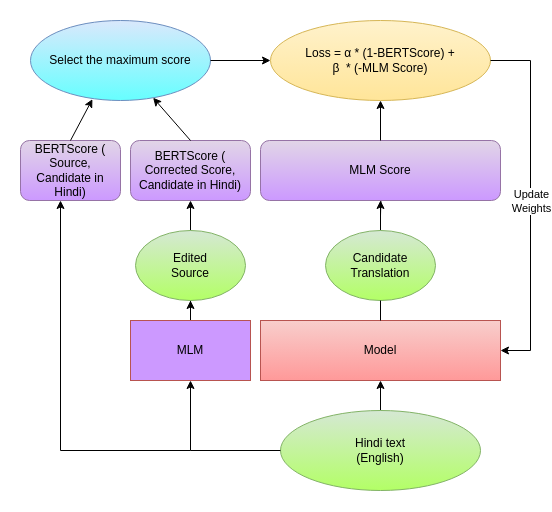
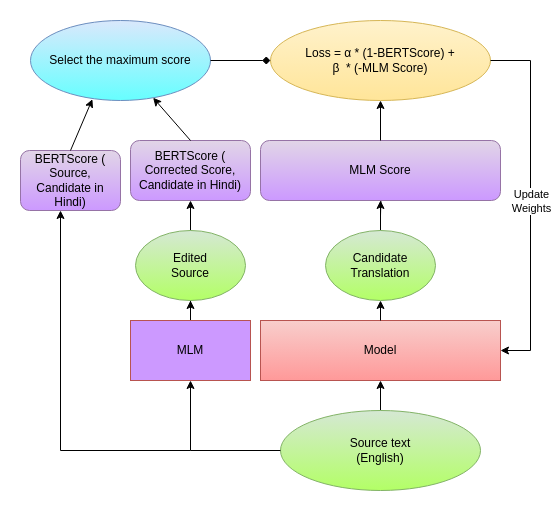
  <mxCell id="0" />
  <mxCell id="1" parent="0" />
  <mxCell id="2" value="Model" style="rounded=0;whiteSpace=wrap;html=1;fillColor=#f8cecc;strokeColor=#b85450;labelBorderColor=none;gradientColor=#FF9999;" parent="1" vertex="1"><mxGeometry x="260" y="320" width="240" height="60" as="geometry" /></mxCell>
  <mxCell id="3" value="" style="edgeStyle=orthogonalEdgeStyle;rounded=0;orthogonalLoop=1;jettySize=auto;html=1;labelBorderColor=none;" parent="1" source="4" target="2" edge="1"><mxGeometry relative="1" as="geometry" /></mxCell>
- <mxCell id="4" value="Hindi text&lt;br&gt;(English)" style="ellipse;whiteSpace=wrap;html=1;fillColor=#d5e8d4;strokeColor=#82b366;labelBorderColor=none;gradientColor=#B3FF66;" parent="1" vertex="1"><mxGeometry x="280" y="410" width="200" height="80" as="geometry" /></mxCell>
+ <mxCell id="4" value="Source text&lt;br&gt;(English)" style="ellipse;whiteSpace=wrap;html=1;fillColor=#d5e8d4;strokeColor=#82b366;labelBorderColor=none;gradientColor=#B3FF66;" parent="1" vertex="1"><mxGeometry x="280" y="410" width="200" height="80" as="geometry" /></mxCell>
  <mxCell id="5" value="" style="edgeStyle=orthogonalEdgeStyle;rounded=0;orthogonalLoop=1;jettySize=auto;html=1;labelBorderColor=none;" parent="1" target="9" edge="1"><mxGeometry relative="1" as="geometry"><mxPoint x="380" y="215" as="sourcePoint" /></mxGeometry></mxCell>
  <mxCell id="6" value="" style="endArrow=classic;html=1;rounded=0;exitX=0;exitY=0.5;exitDx=0;exitDy=0;entryX=0.5;entryY=1;entryDx=0;entryDy=0;labelBorderColor=none;" parent="1" source="4" target="8" edge="1"><mxGeometry width="50" height="50" relative="1" as="geometry"><mxPoint x="380" y="260" as="sourcePoint" /><mxPoint x="190" y="350" as="targetPoint" /><Array as="points"><mxPoint x="190" y="450" /></Array></mxGeometry></mxCell>
  <mxCell id="7" value="" style="edgeStyle=orthogonalEdgeStyle;rounded=0;orthogonalLoop=1;jettySize=auto;html=1;" edge="1" parent="1" source="8" target="24"><mxGeometry relative="1" as="geometry" /></mxCell>
  <mxCell id="8" value="MLM" style="rounded=0;whiteSpace=wrap;html=1;fillColor=#CC99FF;strokeColor=#b85450;labelBorderColor=none;gradientColor=#CC99FF;" parent="1" vertex="1"><mxGeometry x="130" y="320" width="120" height="60" as="geometry" /></mxCell>
  <mxCell id="9" value="MLM Score" style="rounded=1;whiteSpace=wrap;html=1;fillColor=#e1d5e7;strokeColor=#9673a6;labelBorderColor=none;gradientColor=#CC99FF;" parent="1" vertex="1"><mxGeometry x="260" y="140" width="240" height="60" as="geometry" /></mxCell>
  <mxCell id="10" value="BERTScore ( Corrected Score, Candidate in Hindi)" style="rounded=1;whiteSpace=wrap;html=1;fillColor=#e1d5e7;strokeColor=#9673a6;labelBorderColor=none;gradientColor=#CC99FF;" parent="1" vertex="1"><mxGeometry x="130" y="140" width="120" height="60" as="geometry" /></mxCell>
  <mxCell id="11" value="Loss =&amp;nbsp;α&amp;nbsp;* (1-BERTScore) +&lt;br&gt;β&amp;nbsp; * (-MLM Score)" style="ellipse;whiteSpace=wrap;html=1;fillColor=#fff2cc;strokeColor=#d6b656;labelBorderColor=none;gradientColor=#FFE599;" parent="1" vertex="1"><mxGeometry x="270" y="20" width="220" height="80" as="geometry" /></mxCell>
- <mxCell id="12" value="BERTScore ( Source, Candidate in Hindi)" style="rounded=1;whiteSpace=wrap;html=1;fillColor=#e1d5e7;strokeColor=#9673a6;labelBorderColor=none;gradientColor=#CC99FF;" parent="1" vertex="1"><mxGeometry x="20" y="140" width="100" height="60" as="geometry" /></mxCell>
+ <mxCell id="12" value="BERTScore ( Source, Candidate in Hindi)" style="rounded=1;whiteSpace=wrap;html=1;fillColor=#e1d5e7;strokeColor=#9673a6;labelBorderColor=none;gradientColor=#CC99FF;" parent="1" vertex="1"><mxGeometry x="20" y="150" width="100" height="60" as="geometry" /></mxCell>
  <mxCell id="13" value="" style="endArrow=classic;html=1;rounded=0;entryX=0.4;entryY=1;entryDx=0;entryDy=0;entryPerimeter=0;labelBorderColor=none;" parent="1" target="12" edge="1"><mxGeometry width="50" height="50" relative="1" as="geometry"><mxPoint x="190" y="450" as="sourcePoint" /><mxPoint x="190" y="180" as="targetPoint" /><Array as="points"><mxPoint x="60" y="450" /></Array></mxGeometry></mxCell>
  <mxCell id="14" value="Select the maximum score" style="ellipse;whiteSpace=wrap;html=1;fillColor=#dae8fc;strokeColor=#6c8ebf;labelBorderColor=none;gradientColor=#66FFFF;" parent="1" vertex="1"><mxGeometry x="30" y="20" width="180" height="80" as="geometry" /></mxCell>
  <mxCell id="15" value="" style="edgeStyle=orthogonalEdgeStyle;rounded=0;orthogonalLoop=1;jettySize=auto;html=1;" edge="1" parent="1" source="16" target="9"><mxGeometry relative="1" as="geometry" /></mxCell>
  <mxCell id="16" value="Candidate&lt;br&gt;Translation" style="ellipse;whiteSpace=wrap;html=1;fillColor=#d5e8d4;strokeColor=#82b366;labelBorderColor=none;gradientColor=#B3FF66;" vertex="1" parent="1"><mxGeometry x="325" y="230" width="110" height="70" as="geometry" /></mxCell>
  <mxCell id="17" value="" style="endArrow=classic;html=1;rounded=0;exitX=0.5;exitY=0;exitDx=0;exitDy=0;entryX=0.344;entryY=0.983;entryDx=0;entryDy=0;labelBorderColor=none;entryPerimeter=0;" edge="1" parent="1" source="12" target="14"><mxGeometry width="50" height="50" relative="1" as="geometry"><mxPoint x="220" y="230" as="sourcePoint" /><mxPoint x="270" y="180" as="targetPoint" /></mxGeometry></mxCell>
  <mxCell id="18" value="" style="endArrow=classic;html=1;rounded=0;exitX=0.5;exitY=0;exitDx=0;exitDy=0;labelBorderColor=none;" edge="1" parent="1" source="10" target="14"><mxGeometry width="50" height="50" relative="1" as="geometry"><mxPoint x="220" y="230" as="sourcePoint" /><mxPoint x="270" y="180" as="targetPoint" /></mxGeometry></mxCell>
  <mxCell id="19" value="" style="endArrow=classic;html=1;rounded=0;exitX=0.5;exitY=0;exitDx=0;exitDy=0;labelBorderColor=none;" edge="1" parent="1" source="9" target="11"><mxGeometry width="50" height="50" relative="1" as="geometry"><mxPoint x="220" y="230" as="sourcePoint" /><mxPoint x="270" y="180" as="targetPoint" /></mxGeometry></mxCell>
- <mxCell id="20" value="" style="endArrow=classic;html=1;rounded=0;exitX=1;exitY=0.5;exitDx=0;exitDy=0;labelBorderColor=none;" edge="1" parent="1" source="14" target="11"><mxGeometry width="50" height="50" relative="1" as="geometry"><mxPoint x="220" y="230" as="sourcePoint" /><mxPoint x="270" y="180" as="targetPoint" /></mxGeometry></mxCell>
+ <mxCell id="20" value="" style="endArrow=diamond;html=1;rounded=0;exitX=1;exitY=0.5;exitDx=0;exitDy=0;labelBorderColor=none;" edge="1" parent="1" source="14" target="11"><mxGeometry width="50" height="50" relative="1" as="geometry"><mxPoint x="220" y="230" as="sourcePoint" /><mxPoint x="270" y="180" as="targetPoint" /></mxGeometry></mxCell>
  <mxCell id="21" value="" style="endArrow=classic;html=1;rounded=0;exitX=1;exitY=0.5;exitDx=0;exitDy=0;entryX=1;entryY=0.5;entryDx=0;entryDy=0;labelBorderColor=none;" edge="1" parent="1" source="11" target="2"><mxGeometry relative="1" as="geometry"><mxPoint x="200" y="200" as="sourcePoint" /><mxPoint x="300" y="200" as="targetPoint" /><Array as="points"><mxPoint x="530" y="60" /><mxPoint x="530" y="350" /></Array></mxGeometry></mxCell>
  <mxCell id="22" value="Update&lt;br&gt;Weights" style="edgeLabel;resizable=0;html=1;align=center;verticalAlign=middle;labelBorderColor=none;" connectable="0" vertex="1" parent="21"><mxGeometry relative="1" as="geometry" /></mxCell>
  <mxCell id="23" value="" style="edgeStyle=orthogonalEdgeStyle;rounded=0;orthogonalLoop=1;jettySize=auto;html=1;" edge="1" parent="1" source="24" target="10"><mxGeometry relative="1" as="geometry" /></mxCell>
  <mxCell id="24" value="Edited&lt;br&gt;Source" style="ellipse;whiteSpace=wrap;html=1;fillColor=#d5e8d4;strokeColor=#82b366;labelBorderColor=none;gradientColor=#B3FF66;" vertex="1" parent="1"><mxGeometry x="135" y="230" width="110" height="70" as="geometry" /></mxCell>
- <mxCell id="25" value="" style="endArrow=none;html=1;rounded=0;exitX=0.5;exitY=0;exitDx=0;exitDy=0;entryX=0.5;entryY=1;entryDx=0;entryDy=0;" edge="1" parent="1" source="2" target="16"><mxGeometry width="50" height="50" relative="1" as="geometry"><mxPoint x="220" y="400" as="sourcePoint" /><mxPoint x="270" y="350" as="targetPoint" /></mxGeometry></mxCell>
+ <mxCell id="25" value="" style="endArrow=classic;html=1;rounded=0;exitX=0.5;exitY=0;exitDx=0;exitDy=0;entryX=0.5;entryY=1;entryDx=0;entryDy=0;" edge="1" parent="1" source="2" target="16"><mxGeometry width="50" height="50" relative="1" as="geometry"><mxPoint x="220" y="400" as="sourcePoint" /><mxPoint x="270" y="350" as="targetPoint" /></mxGeometry></mxCell>
